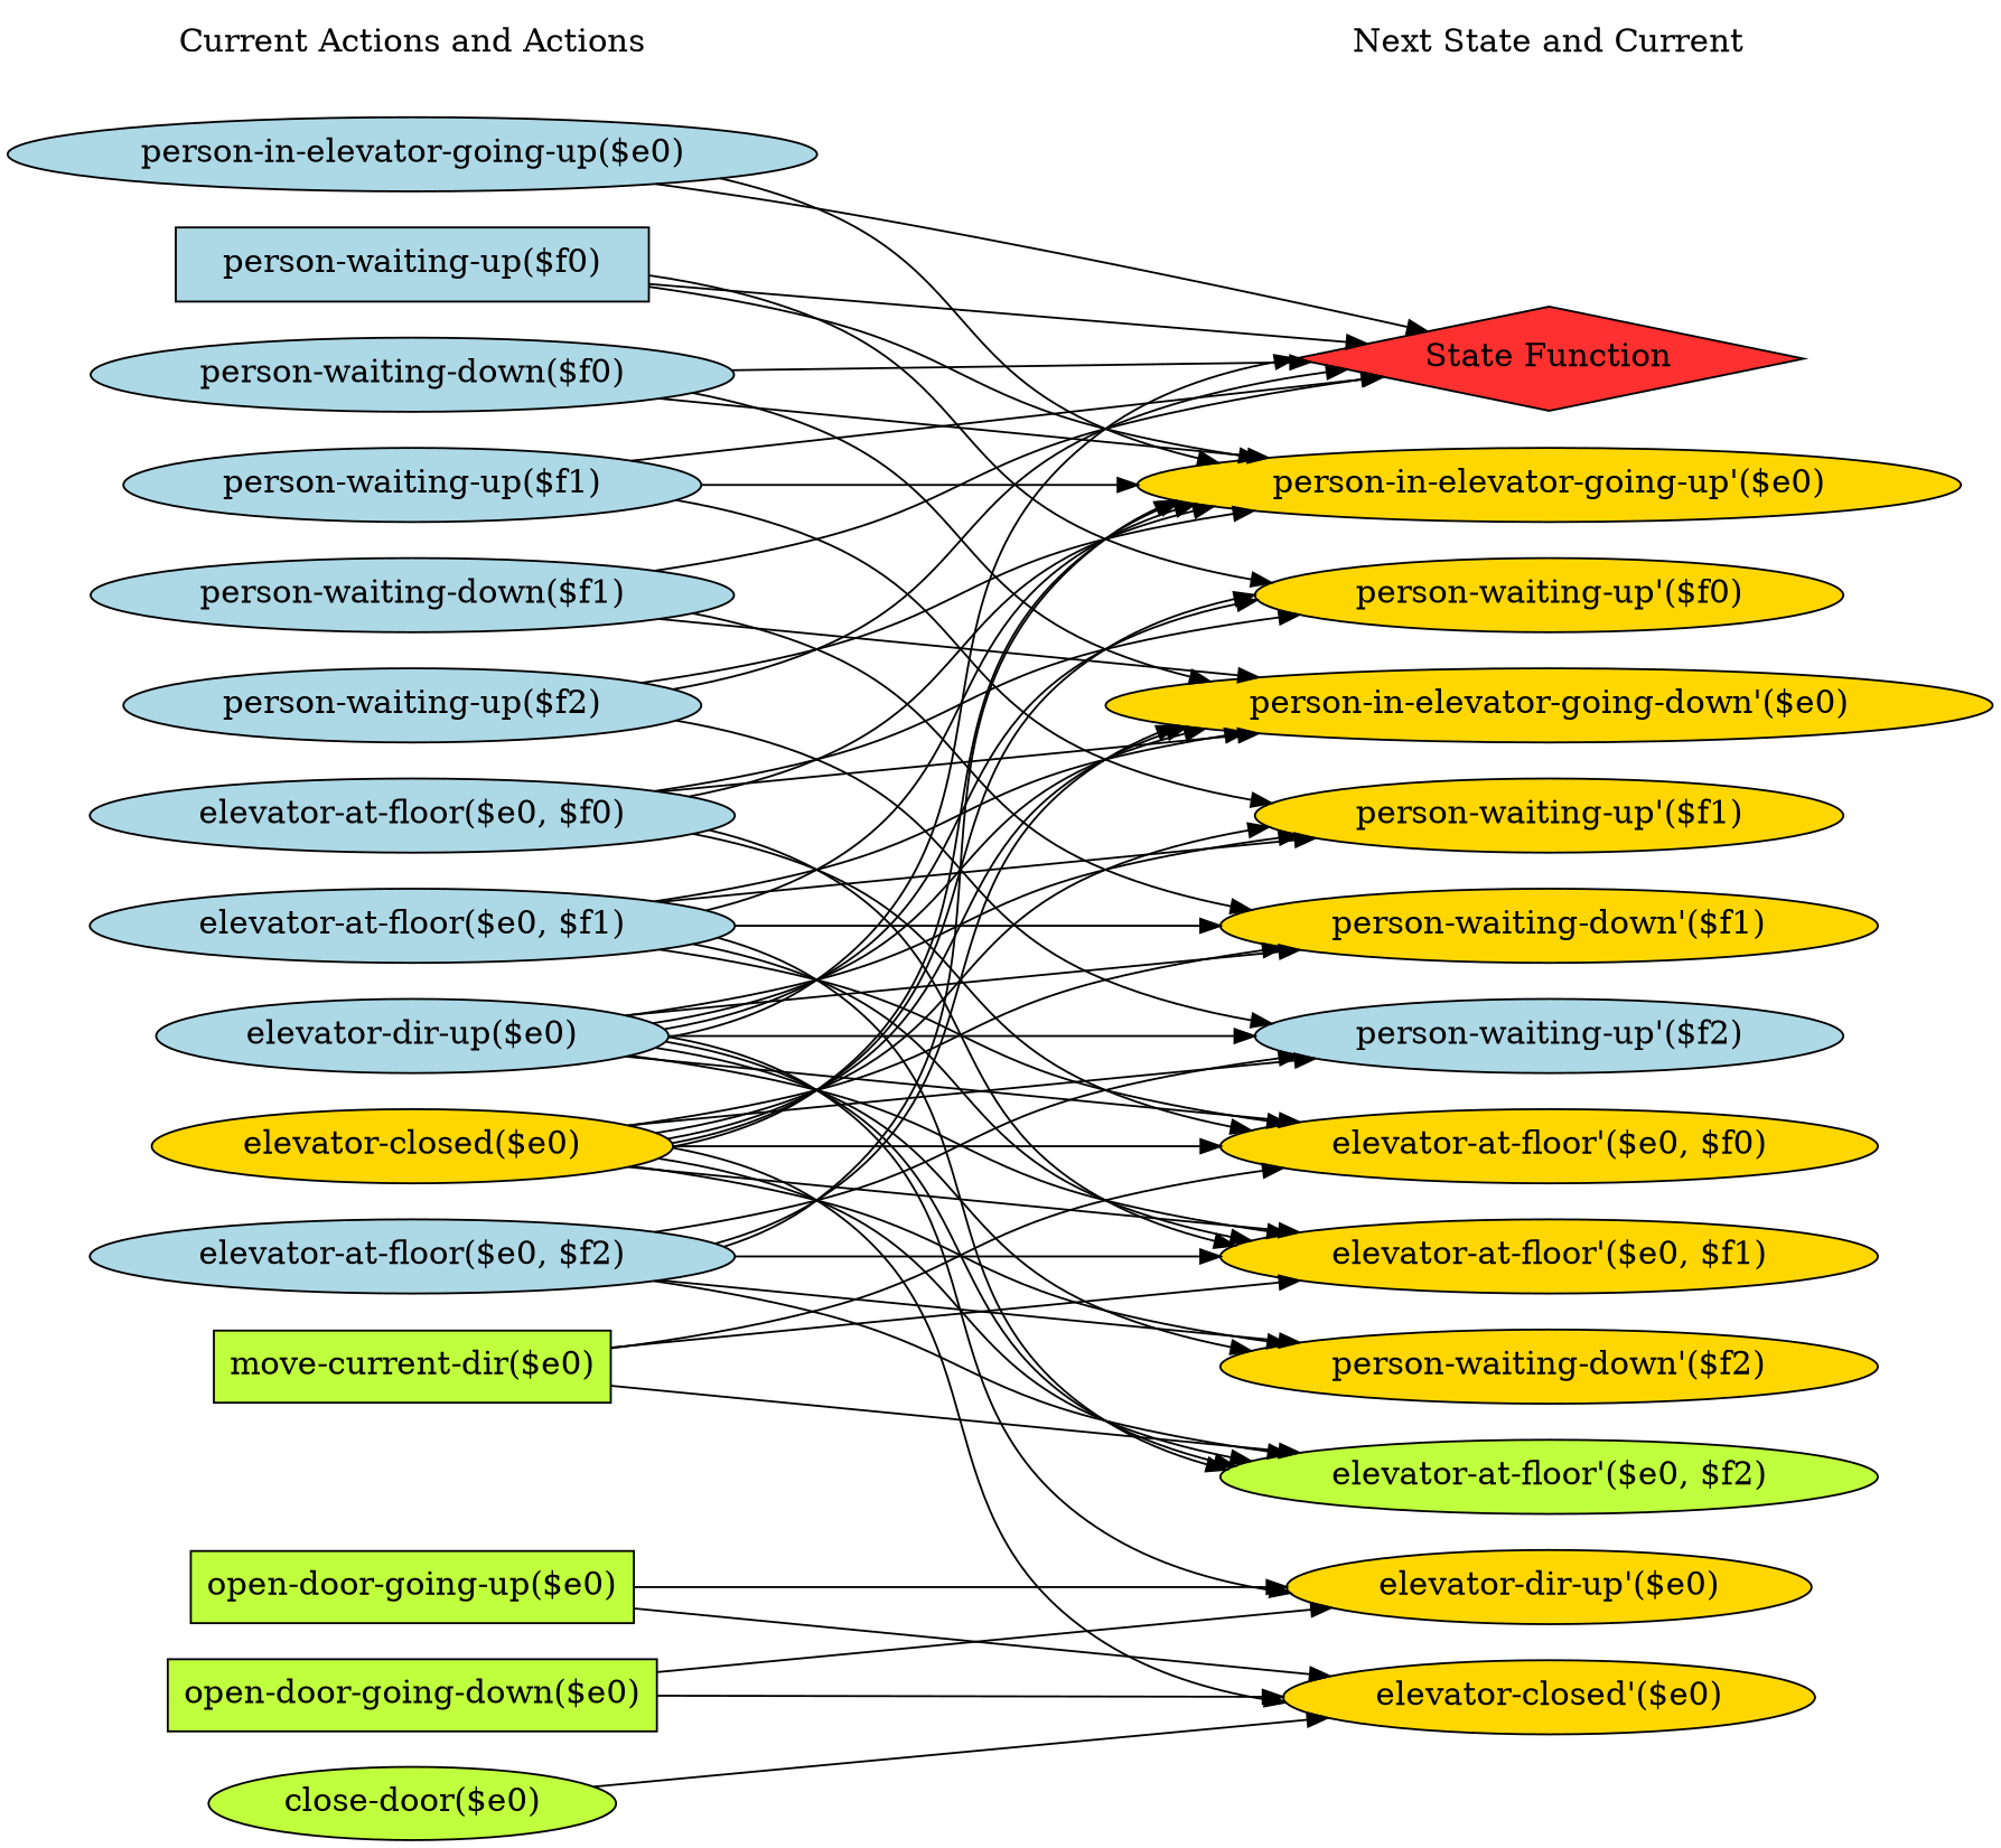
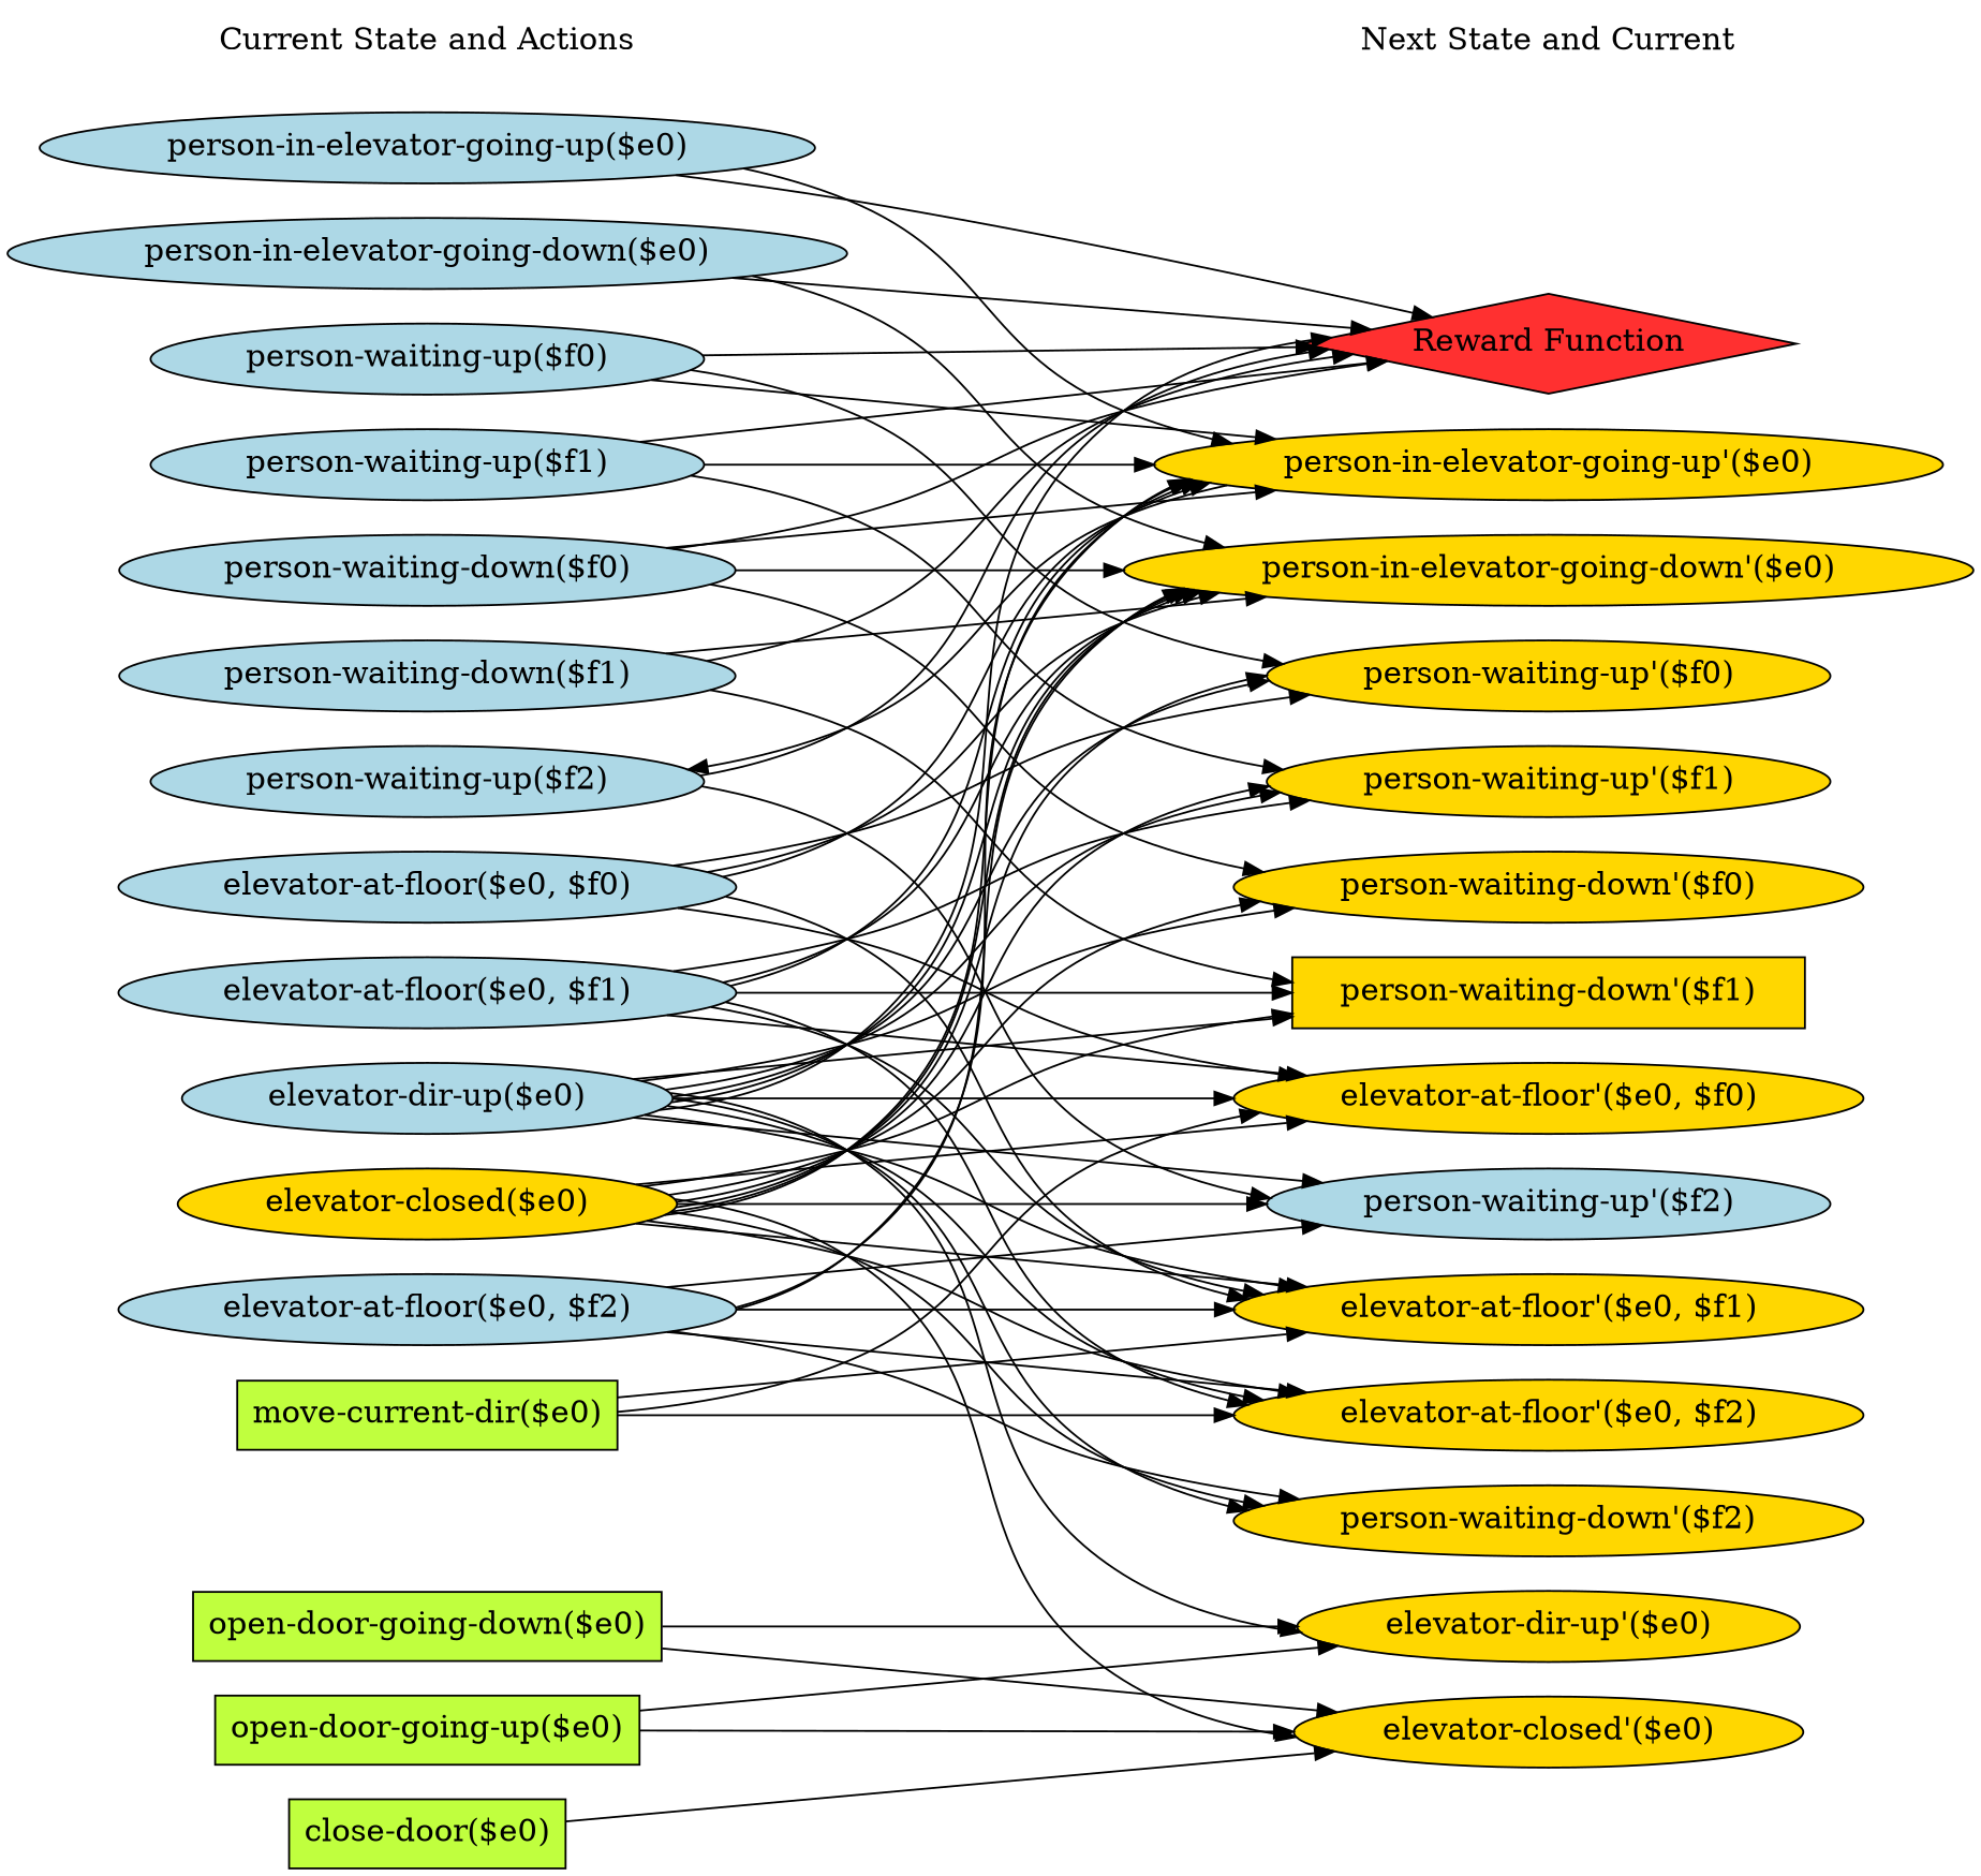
  digraph {
    fontname=Helvetica
    fontsize=16
    rankdir=LR
    ranksep=2.00
    node [color=black fillcolor=gold1 fontsize=16 shape=ellipse style=filled]
    edge [color=black style=solid]
-   "person-waiting-up($f0)" [fillcolor=lightblue height=0.51069 shape=box width=3.2802]
+   "person-waiting-up($f0)" [fillcolor=lightblue height=0.51069 width=3.2802]
    "person-waiting-down($f1)" [fillcolor=lightblue height=0.51069 width=3.6534]
-   "Current State and Actions" [fillcolor=white height=0.5 shape=plaintext style=bold width=2.5139 label="Current Actions and Actions"]
+   "Current State and Actions" [fillcolor=white height=0.5 shape=plaintext style=bold width=2.5139]
    "open-door-going-down($e0)" [fillcolor=olivedrab1 height=0.5 shape=box width=2.7917]
    "elevator-closed($e0)" [height=0.51069 width=2.8874]
    "elevator-at-floor($e0, $f1)" [fillcolor=lightblue height=0.51069 width=3.6141]
    "open-door-going-up($e0)" [fillcolor=olivedrab1 height=0.5 shape=box width=2.5278]
    "person-waiting-up($f2)" [fillcolor=lightblue height=0.51069 width=3.2802]
    "person-waiting-down($f0)" [fillcolor=lightblue height=0.51069 width=3.6534]
    "elevator-dir-up($e0)" [fillcolor=lightblue height=0.51069 width=2.8677]
    "move-current-dir($e0)" [fillcolor=olivedrab1 height=0.5 shape=box width=2.2222]
    "person-in-elevator-going-up($e0)" [fillcolor=lightblue height=0.51069 width=4.5569]
-   "close-door($e0)" [fillcolor=olivedrab1 height=0.5 width=1.6389]
+   "person-in-elevator-going-down($e0)" [fillcolor=lightblue height=0.51069 width=4.9301]
+   "close-door($e0)" [fillcolor=olivedrab1 height=0.5 shape=box width=1.6389]
    "elevator-at-floor($e0, $f0)" [fillcolor=lightblue height=0.51069 width=3.6141]
    "elevator-at-floor($e0, $f2)" [fillcolor=lightblue height=0.51069 width=3.6141]
    "person-waiting-up($f1)" [fillcolor=lightblue height=0.51069 width=3.2802]
    "elevator-at-floor'($e0, $f0)" [height=0.51069 width=3.673]
-   "elevator-at-floor'($e0, $f2)" [fillcolor=olivedrab1 height=0.51069 width=3.673]
+   "elevator-at-floor'($e0, $f2)" [height=0.51069 width=3.673]
    "person-waiting-up'($f2)" [fillcolor=lightblue height=0.51069 width=3.3391]
    "person-waiting-up'($f0)" [height=0.51069 width=3.3391]
-   "person-waiting-down'($f1)" [height=0.51069 width=3.7123]
+   "person-waiting-down'($f1)" [height=0.51069 shape=box width=3.7123]
    "elevator-closed'($e0)" [height=0.51069 width=2.9463]
    n24 [fillcolor=white height=0.5 label="Next State and Current" shape=plaintext style=bold width=2.25]
-   "Reward Function" [fillcolor=firebrick1 height=0.72222 shape=diamond width=3.5278 label="State Function"]
+   "Reward Function" [fillcolor=firebrick1 height=0.72222 shape=diamond width=3.5278]
    "elevator-at-floor'($e0, $f1)" [height=0.51069 width=3.673]
+   "person-waiting-down'($f0)" [height=0.51069 width=3.7123]
    "person-waiting-down'($f2)" [height=0.51069 width=3.7123]
    "person-waiting-up'($f1)" [height=0.51069 width=3.3391]
    "elevator-dir-up'($e0)" [height=0.51069 width=2.9266]
    "person-in-elevator-going-up'($e0)" [height=0.51069 width=4.6158]
    "person-in-elevator-going-down'($e0)" [height=0.51069 width=4.989]
    subgraph sub_1 {
      rank=same
      "person-waiting-up($f0)"
      "person-waiting-down($f1)"
      "Current State and Actions"
      "open-door-going-down($e0)"
      "elevator-closed($e0)"
      "elevator-at-floor($e0, $f1)"
      "open-door-going-up($e0)"
      "person-waiting-up($f2)"
      "person-waiting-down($f0)"
      "elevator-dir-up($e0)"
      "move-current-dir($e0)"
      "person-in-elevator-going-up($e0)"
+     "person-in-elevator-going-down($e0)"
      "close-door($e0)"
      "elevator-at-floor($e0, $f0)"
      "elevator-at-floor($e0, $f2)"
      "person-waiting-up($f1)"
    }
    subgraph sub_2 {
      rank=same
      "elevator-at-floor'($e0, $f0)"
      "elevator-at-floor'($e0, $f2)"
      "person-waiting-up'($f2)"
      "person-waiting-up'($f0)"
      "person-waiting-down'($f1)"
      "elevator-closed'($e0)"
      n24
      "Reward Function"
      "elevator-at-floor'($e0, $f1)"
+     "person-waiting-down'($f0)"
      "person-waiting-down'($f2)"
      "person-waiting-up'($f1)"
      "elevator-dir-up'($e0)"
      "person-in-elevator-going-up'($e0)"
      "person-in-elevator-going-down'($e0)"
    }
    "person-waiting-up($f0)" -> "person-waiting-up'($f0)"
    "person-waiting-up($f0)" -> "Reward Function" [color="" style=""]
    "person-waiting-up($f0)" -> "person-in-elevator-going-up'($e0)"
    "person-waiting-down($f1)" -> "person-waiting-down'($f1)"
    "person-waiting-down($f1)" -> "Reward Function" [color="" style=""]
    "person-waiting-down($f1)" -> "person-in-elevator-going-down'($e0)"
    "Current State and Actions" -> n24 [style=invis]
    "open-door-going-down($e0)" -> "elevator-closed'($e0)"
    "open-door-going-down($e0)" -> "elevator-dir-up'($e0)"
    "elevator-closed($e0)" -> "elevator-at-floor'($e0, $f0)"
    "elevator-closed($e0)" -> "elevator-at-floor'($e0, $f2)"
    "elevator-closed($e0)" -> "person-waiting-up'($f2)"
    "elevator-closed($e0)" -> "person-waiting-up'($f0)"
    "elevator-closed($e0)" -> "person-waiting-down'($f1)"
    "elevator-closed($e0)" -> "elevator-closed'($e0)"
    "elevator-closed($e0)" -> "elevator-at-floor'($e0, $f1)"
+   "elevator-closed($e0)" -> "person-waiting-down'($f0)"
    "elevator-closed($e0)" -> "person-waiting-down'($f2)"
    "elevator-closed($e0)" -> "person-waiting-up'($f1)"
    "elevator-closed($e0)" -> "person-in-elevator-going-up'($e0)"
    "elevator-closed($e0)" -> "person-in-elevator-going-down'($e0)"
    "elevator-at-floor($e0, $f1)" -> "elevator-at-floor'($e0, $f0)"
    "elevator-at-floor($e0, $f1)" -> "elevator-at-floor'($e0, $f2)"
    "elevator-at-floor($e0, $f1)" -> "person-waiting-down'($f1)"
    "elevator-at-floor($e0, $f1)" -> "elevator-at-floor'($e0, $f1)"
    "elevator-at-floor($e0, $f1)" -> "person-waiting-up'($f1)"
    "elevator-at-floor($e0, $f1)" -> "person-in-elevator-going-up'($e0)"
    "elevator-at-floor($e0, $f1)" -> "person-in-elevator-going-down'($e0)"
    "open-door-going-up($e0)" -> "elevator-closed'($e0)"
    "open-door-going-up($e0)" -> "elevator-dir-up'($e0)"
    "person-waiting-up($f2)" -> "person-waiting-up'($f2)"
    "person-waiting-up($f2)" -> "Reward Function" [color="" style=""]
-   "person-waiting-up($f2)" -> "person-in-elevator-going-up'($e0)"
+   "person-in-elevator-going-up'($e0)" -> "person-waiting-up($f2)"
    "person-waiting-down($f0)" -> "Reward Function" [color="" style=""]
+   "person-waiting-down($f0)" -> "person-waiting-down'($f0)"
    "person-waiting-down($f0)" -> "person-in-elevator-going-up'($e0)"
    "person-waiting-down($f0)" -> "person-in-elevator-going-down'($e0)"
    "elevator-dir-up($e0)" -> "elevator-at-floor'($e0, $f0)"
    "elevator-dir-up($e0)" -> "elevator-at-floor'($e0, $f2)"
    "elevator-dir-up($e0)" -> "person-waiting-up'($f2)"
    "elevator-dir-up($e0)" -> "person-waiting-up'($f0)"
    "elevator-dir-up($e0)" -> "person-waiting-down'($f1)"
    "elevator-dir-up($e0)" -> "Reward Function" [color="" style=""]
    "elevator-dir-up($e0)" -> "elevator-at-floor'($e0, $f1)"
+   "elevator-dir-up($e0)" -> "person-waiting-down'($f0)"
    "elevator-dir-up($e0)" -> "person-waiting-down'($f2)"
    "elevator-dir-up($e0)" -> "person-waiting-up'($f1)"
    "elevator-dir-up($e0)" -> "elevator-dir-up'($e0)"
    "elevator-dir-up($e0)" -> "person-in-elevator-going-down'($e0)"
    "move-current-dir($e0)" -> "elevator-at-floor'($e0, $f0)"
    "move-current-dir($e0)" -> "elevator-at-floor'($e0, $f2)"
    "move-current-dir($e0)" -> "elevator-at-floor'($e0, $f1)"
    "person-in-elevator-going-up($e0)" -> "Reward Function" [color="" style=""]
    "person-in-elevator-going-up($e0)" -> "person-in-elevator-going-up'($e0)"
+   "person-in-elevator-going-down($e0)" -> "Reward Function" [color="" style=""]
+   "person-in-elevator-going-down($e0)" -> "person-in-elevator-going-down'($e0)"
    "close-door($e0)" -> "elevator-closed'($e0)"
    "elevator-at-floor($e0, $f0)" -> "elevator-at-floor'($e0, $f0)"
    "elevator-at-floor($e0, $f0)" -> "person-waiting-up'($f0)"
    "elevator-at-floor($e0, $f0)" -> "elevator-at-floor'($e0, $f1)"
    "elevator-at-floor($e0, $f0)" -> "person-in-elevator-going-up'($e0)"
    "elevator-at-floor($e0, $f0)" -> "person-in-elevator-going-down'($e0)"
    "elevator-at-floor($e0, $f2)" -> "elevator-at-floor'($e0, $f2)"
    "elevator-at-floor($e0, $f2)" -> "person-waiting-up'($f2)"
    "elevator-at-floor($e0, $f2)" -> "elevator-at-floor'($e0, $f1)"
    "elevator-at-floor($e0, $f2)" -> "person-waiting-down'($f2)"
    "elevator-at-floor($e0, $f2)" -> "person-in-elevator-going-up'($e0)"
    "elevator-at-floor($e0, $f2)" -> "person-in-elevator-going-down'($e0)"
    "person-waiting-up($f1)" -> "Reward Function" [color="" style=""]
    "person-waiting-up($f1)" -> "person-waiting-up'($f1)"
    "person-waiting-up($f1)" -> "person-in-elevator-going-up'($e0)"
  }
